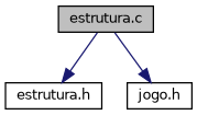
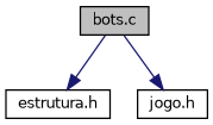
  digraph {
    node [color=black fillcolor=white fontname=Helvetica fontsize=10 shape=record style=filled]
    edge [color=midnightblue fontname=Helvetica fontsize=10 labelfontname=Helvetica labelfontsize=10 style=solid]
-   n1 [fillcolor=grey75 fontcolor=black height=0.2 label="estrutura.c" width=0.4]
+   n1 [fillcolor=grey75 fontcolor=black height=0.2 label="bots.c" width=0.4]
    n2 [height=0.2 label="estrutura.h" width=0.4]
    n3 [height=0.2 label="jogo.h" width=0.4]
    n1 -> n2
    n1 -> n3
  }
